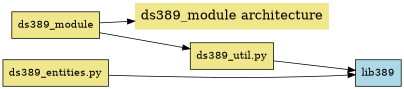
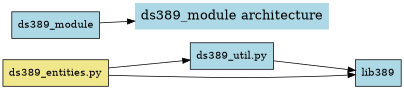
  digraph {
    rankdir=LR
    node [fillcolor=lightblue shape=box style=filled]
-   n1 [fillcolor=khaki fontsize=18 label="ds389_module architecture" shape=plaintext]
-   n2 [fillcolor=khaki label=ds389_module]
+   n1 [fontsize=18 label="ds389_module architecture" shape=plaintext]
+   n2 [label=ds389_module]
    n3 [fillcolor=khaki label="ds389_entities.py"]
-   n4 [fillcolor=khaki label="ds389_util.py"]
+   n4 [label="ds389_util.py"]
    n5 [label=lib389]
    n2 -> n1
-   n2 -> n4
+   n3 -> n4
    n3 -> n5
    n4 -> n5
  }
